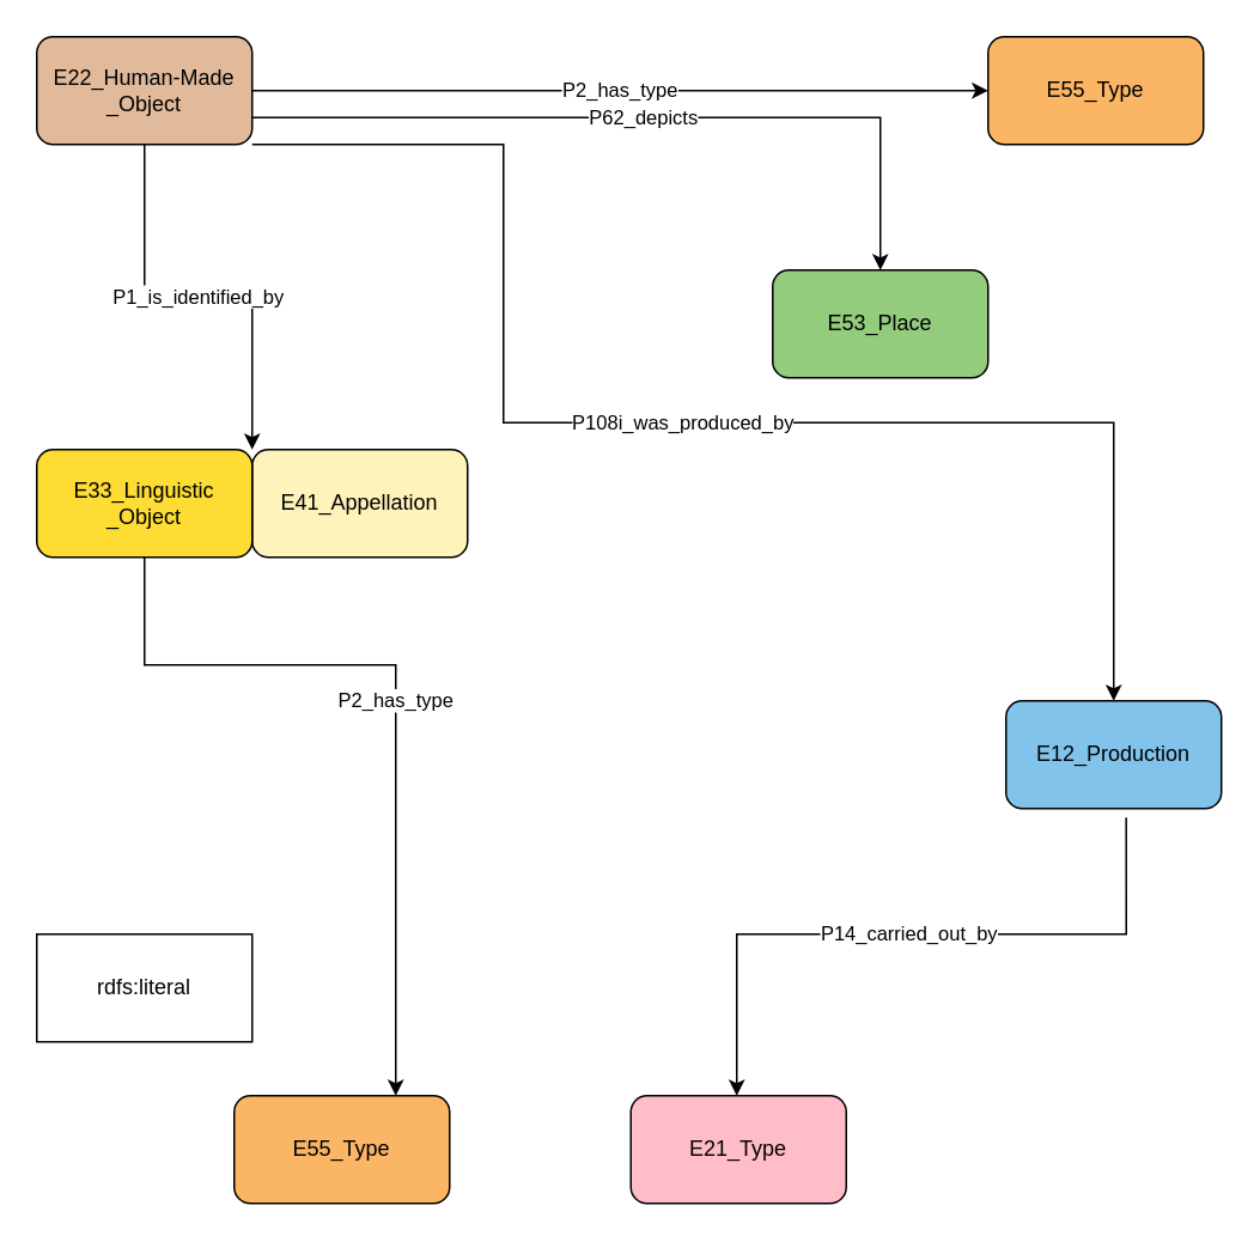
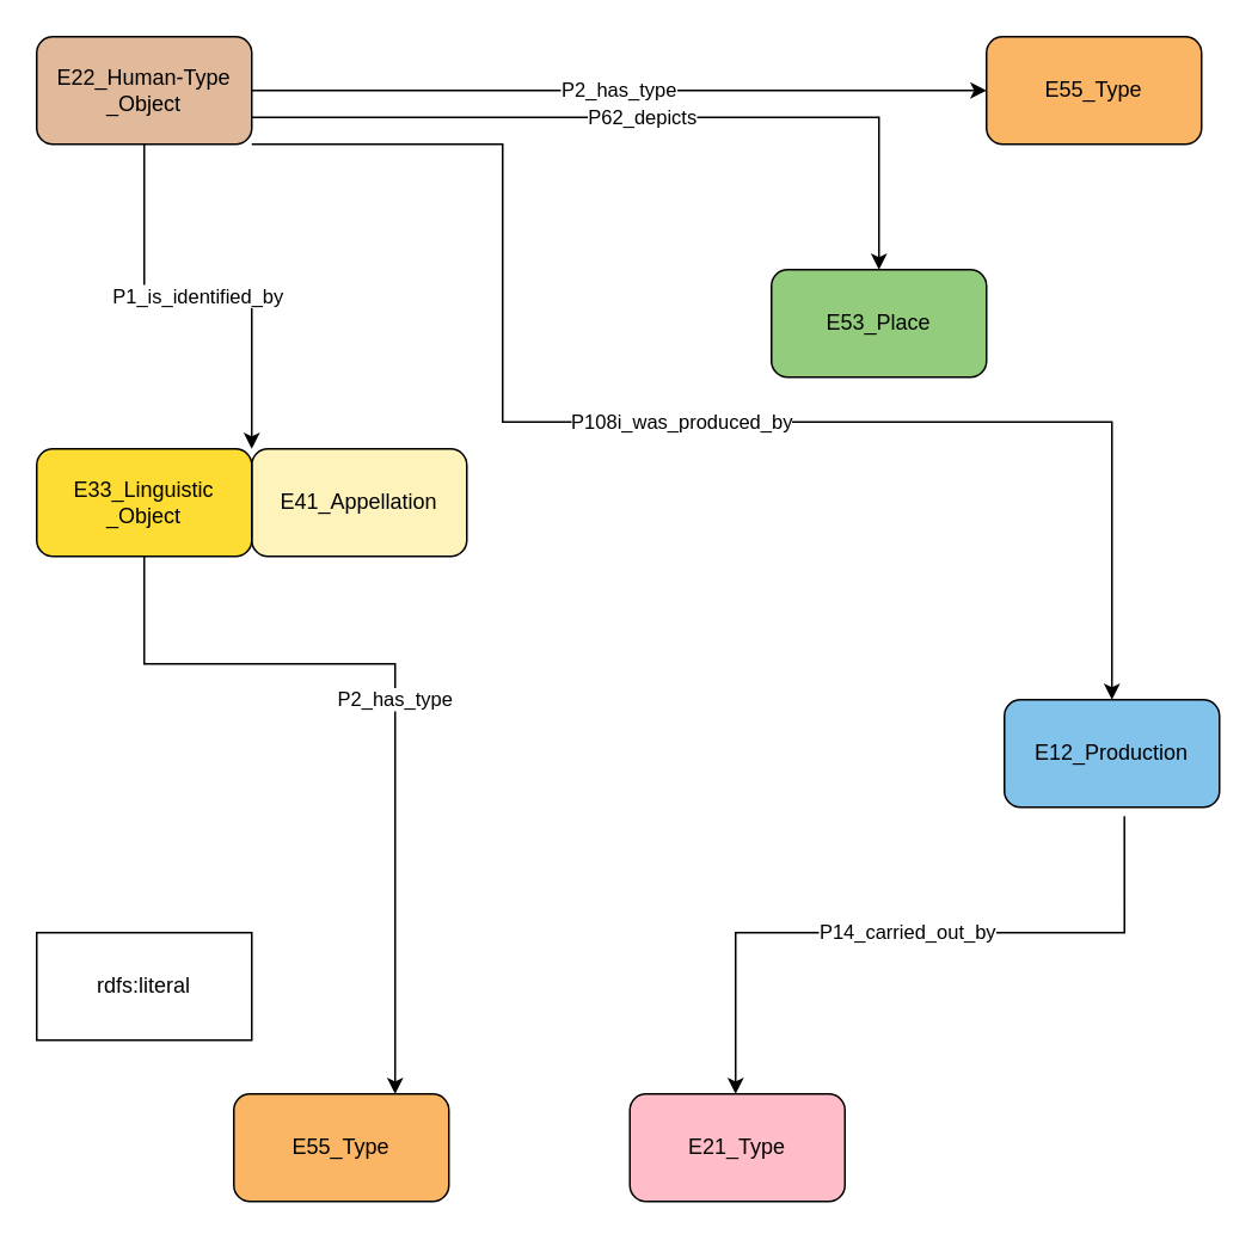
  <mxCell id="0" />
  <mxCell id="1" parent="0" />
- <mxCell id="2" value="E22_Human-Made _Object" style="rounded=1;whiteSpace=wrap;html=1;fillColor=#e1ba9c" vertex="1" parent="1"><mxGeometry x="20" y="20" width="120" height="60" as="geometry" /></mxCell>
+ <mxCell id="2" value="E22_Human-Type _Object" style="rounded=1;whiteSpace=wrap;html=1;fillColor=#e1ba9c" vertex="1" parent="1"><mxGeometry x="20" y="20" width="120" height="60" as="geometry" /></mxCell>
  <mxCell id="3" value="P1_is_identified_by" style="edgeStyle=orthogonalEdgeStyle;rounded=0;orthogonalLoop=1;jettySize=auto;html=1;exitX=0.5;exitY=1;exitDx=0;exitDy=0;entryX=1;entryY=0;entryDx=0;entryDy=0;" edge="1" parent="1" source="2" target="7"><mxGeometry relative="1" as="geometry"><mxPoint x="150" y="200" as="sourcePoint" /><mxPoint x="250" y="250" as="targetPoint" /></mxGeometry></mxCell>
  <mxCell id="4" value="E41_Appellation" style="rounded=1;whiteSpace=wrap;html=1;fillColor=#fef3ba" vertex="1" parent="1"><mxGeometry x="140" y="250" width="120" height="60" as="geometry" /></mxCell>
  <mxCell id="5" value="E55_Type" style="rounded=1;whiteSpace=wrap;html=1;fillColor=#fab565" vertex="1" parent="1"><mxGeometry x="550" y="20" width="120" height="60" as="geometry" /></mxCell>
  <mxCell id="6" value="P2_has_type" style="edgeStyle=orthogonalEdgeStyle;rounded=0;orthogonalLoop=1;jettySize=auto;html=1;exitX=1;exitY=0.5;exitDx=0;exitDy=0;entryX=0;entryY=0.5;entryDx=0;entryDy=0;" edge="1" parent="1" source="2" target="5"><mxGeometry relative="1" as="geometry"><mxPoint x="370" y="150" as="sourcePoint" /><mxPoint x="370" y="210" as="targetPoint" /></mxGeometry></mxCell>
  <mxCell id="7" value="E33_Linguistic _Object" style="rounded=1;whiteSpace=wrap;html=1;fillColor=#fddc34" vertex="1" parent="1"><mxGeometry x="20" y="250" width="120" height="60" as="geometry" /></mxCell>
  <mxCell id="8" value="rdfs:literal" style="rounded=0;whiteSpace=wrap;html=1;" vertex="1" parent="1"><mxGeometry x="20" y="520" width="120" height="60" as="geometry" /></mxCell>
  <mxCell id="9" value="P2_has_type" style="edgeStyle=orthogonalEdgeStyle;rounded=0;orthogonalLoop=1;jettySize=auto;html=1;exitX=0.5;exitY=1;exitDx=0;exitDy=0;" edge="1" parent="1" source="7" target="10"><mxGeometry relative="1" as="geometry"><mxPoint x="300" y="370" as="sourcePoint" /><mxPoint x="300" y="520" as="targetPoint" /><Array as="points"><mxPoint x="80" y="370" /><mxPoint x="220" y="370" /></Array></mxGeometry></mxCell>
  <mxCell id="10" value="E55_Type" style="rounded=1;whiteSpace=wrap;html=1;fillColor=#fab565" vertex="1" parent="1"><mxGeometry x="130" y="610" width="120" height="60" as="geometry" /></mxCell>
  <mxCell id="11" value="P62_depicts" style="edgeStyle=orthogonalEdgeStyle;rounded=0;orthogonalLoop=1;jettySize=auto;html=1;exitX=1;exitY=0.75;exitDx=0;exitDy=0;" edge="1" parent="1" source="2" target="12"><mxGeometry relative="1" as="geometry"><mxPoint x="400" y="280" as="sourcePoint" /><mxPoint x="490" y="150" as="targetPoint" /></mxGeometry></mxCell>
  <mxCell id="12" value="E53_Place" style="rounded=1;whiteSpace=wrap;html=1;fillColor=#94cc7d" vertex="1" parent="1"><mxGeometry x="430" y="150" width="120" height="60" as="geometry" /></mxCell>
  <mxCell id="13" value="P108i_was_produced_by" style="edgeStyle=orthogonalEdgeStyle;rounded=0;orthogonalLoop=1;jettySize=auto;html=1;exitX=1;exitY=1;exitDx=0;exitDy=0;" edge="1" parent="1" source="2"><mxGeometry relative="1" as="geometry"><mxPoint x="620" y="330" as="sourcePoint" /><mxPoint x="620" y="390" as="targetPoint" /><Array as="points"><mxPoint x="280" y="80" /><mxPoint x="280" y="235" /><mxPoint x="620" y="235" /></Array></mxGeometry></mxCell>
  <mxCell id="14" value="E12_Production" style="rounded=1;whiteSpace=wrap;html=1;fillColor=#82c3ec" vertex="1" parent="1"><mxGeometry x="560" y="390" width="120" height="60" as="geometry" /></mxCell>
  <mxCell id="15" value="P14_carried_out_by" style="edgeStyle=orthogonalEdgeStyle;rounded=0;orthogonalLoop=1;jettySize=auto;html=1;exitX=0.558;exitY=1.083;exitDx=0;exitDy=0;exitPerimeter=0;" edge="1" parent="1" source="14"><mxGeometry relative="1" as="geometry"><mxPoint x="590" y="600" as="sourcePoint" /><mxPoint x="410" y="610" as="targetPoint" /><Array as="points"><mxPoint x="627" y="520" /><mxPoint x="410" y="520" /></Array></mxGeometry></mxCell>
  <mxCell id="16" value="E21_Type" style="rounded=1;whiteSpace=wrap;html=1;fillColor=#ffbdca" vertex="1" parent="1"><mxGeometry x="351" y="610" width="120" height="60" as="geometry" /></mxCell>
